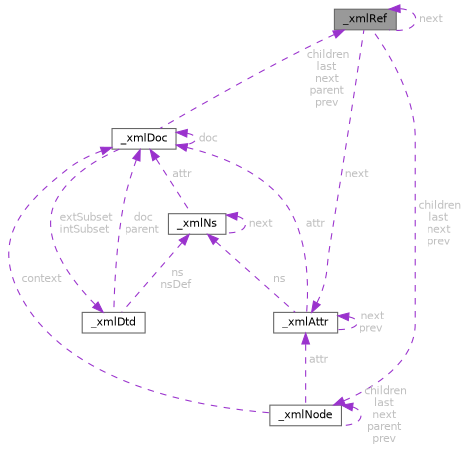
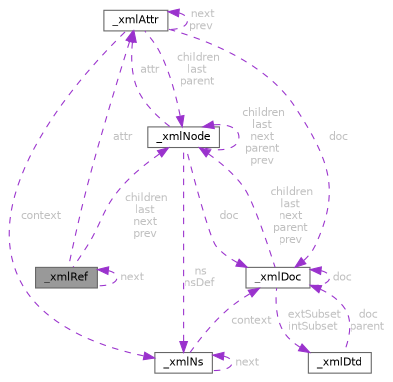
  digraph {
    node [color=gray40 fillcolor=white fontname=Helvetica fontsize=10 shape=box style=filled]
    edge [color=darkorchid3 dir=back fontcolor=grey fontname=Helvetica fontsize=10 labelfontname=Helvetica labelfontsize=10 style=dashed]
    n1 [fillcolor=grey60 fontcolor=black height=0.2 label=_xmlRef width=0.4]
    n2 [height=0.2 label=_xmlAttr width=0.4]
    n3 [height=0.2 label=_xmlNode width=0.4]
    n4 [height=0.2 label=_xmlDoc width=0.4]
    n5 [height=0.2 label=_xmlDtd width=0.4]
    n6 [height=0.2 label=_xmlNs width=0.4]
    n1 -> n1 [label=" next"]
-   n2 -> n1 [label=" next"]
+   n2 -> n1 [label=" attr"]
    n2 -> n2 [label=" next\nprev"]
    n2 -> n3 [label=" attr"]
    n3 -> n1 [label=" children\nlast\nnext\nprev"]
+   n3 -> n2 [label=" children\nlast\nparent"]
    n3 -> n3 [label=" children\nlast\nnext\nparent\nprev"]
-   n1 -> n4 [label=" children\nlast\nnext\nparent\nprev"]
-   n4 -> n2 [label=" attr"]
-   n4 -> n3 [label=" context"]
+   n3 -> n4 [label=" children\nlast\nnext\nparent\nprev"]
+   n4 -> n2 [label=" doc"]
+   n4 -> n3 [label=" doc"]
    n4 -> n4 [label=" doc"]
    n4 -> n5 [label=" doc\nparent"]
-   n4 -> n6 [label=" attr"]
+   n4 -> n6 [label=" context"]
    n5 -> n4 [label=" extSubset\nintSubset"]
-   n6 -> n2 [label=" ns"]
-   n6 -> n5 [label=" ns\nnsDef"]
+   n6 -> n2 [label=" context"]
+   n6 -> n3 [label=" ns\nnsDef"]
    n6 -> n6 [label=" next"]
  }
